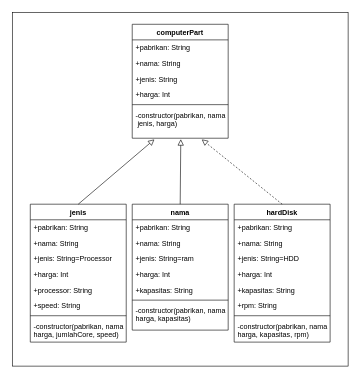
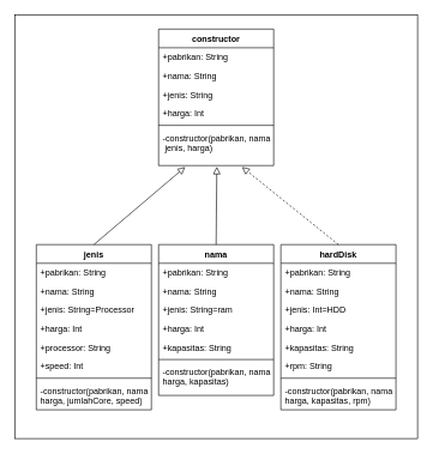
  <mxCell id="0" />
  <mxCell id="1" parent="0" />
  <mxCell id="2" value="" style="rounded=0;whiteSpace=wrap;html=1;" vertex="1" parent="1"><mxGeometry x="20" y="20" width="560" height="590" as="geometry" /></mxCell>
- <mxCell id="3" value="computerPart" style="swimlane;fontStyle=1;align=center;verticalAlign=top;childLayout=stackLayout;horizontal=1;startSize=26;horizontalStack=0;resizeParent=1;resizeParentMax=0;resizeLast=0;collapsible=1;marginBottom=0;" vertex="1" parent="1"><mxGeometry x="220" y="40" width="160" height="190" as="geometry" /></mxCell>
+ <mxCell id="3" value="constructor" style="swimlane;fontStyle=1;align=center;verticalAlign=top;childLayout=stackLayout;horizontal=1;startSize=26;horizontalStack=0;resizeParent=1;resizeParentMax=0;resizeLast=0;collapsible=1;marginBottom=0;" vertex="1" parent="1"><mxGeometry x="220" y="40" width="160" height="190" as="geometry" /></mxCell>
  <mxCell id="4" value="+pabrikan: String" style="text;strokeColor=none;fillColor=none;align=left;verticalAlign=top;spacingLeft=4;spacingRight=4;overflow=hidden;rotatable=0;points=[[0,0.5],[1,0.5]];portConstraint=eastwest;" vertex="1" parent="3"><mxGeometry y="26" width="160" height="26" as="geometry" /></mxCell>
  <mxCell id="5" value="+nama: String" style="text;strokeColor=none;fillColor=none;align=left;verticalAlign=top;spacingLeft=4;spacingRight=4;overflow=hidden;rotatable=0;points=[[0,0.5],[1,0.5]];portConstraint=eastwest;" vertex="1" parent="3"><mxGeometry y="52" width="160" height="26" as="geometry" /></mxCell>
  <mxCell id="6" value="+jenis: String" style="text;strokeColor=none;fillColor=none;align=left;verticalAlign=top;spacingLeft=4;spacingRight=4;overflow=hidden;rotatable=0;points=[[0,0.5],[1,0.5]];portConstraint=eastwest;" vertex="1" parent="3"><mxGeometry y="78" width="160" height="26" as="geometry" /></mxCell>
  <mxCell id="7" value="+harga: Int" style="text;strokeColor=none;fillColor=none;align=left;verticalAlign=top;spacingLeft=4;spacingRight=4;overflow=hidden;rotatable=0;points=[[0,0.5],[1,0.5]];portConstraint=eastwest;" vertex="1" parent="3"><mxGeometry y="104" width="160" height="26" as="geometry" /></mxCell>
  <mxCell id="8" value="" style="line;strokeWidth=1;fillColor=none;align=left;verticalAlign=middle;spacingTop=-1;spacingLeft=3;spacingRight=3;rotatable=0;labelPosition=right;points=[];portConstraint=eastwest;" vertex="1" parent="3"><mxGeometry y="130" width="160" height="8" as="geometry" /></mxCell>
  <mxCell id="9" value="-constructor(pabrikan, nama,&#10; jenis, harga)" style="text;strokeColor=none;fillColor=none;align=left;verticalAlign=top;spacingLeft=4;spacingRight=4;overflow=hidden;rotatable=0;points=[[0,0.5],[1,0.5]];portConstraint=eastwest;" vertex="1" parent="3"><mxGeometry y="138" width="160" height="52" as="geometry" /></mxCell>
  <mxCell id="10" value="jenis" style="swimlane;fontStyle=1;align=center;verticalAlign=top;childLayout=stackLayout;horizontal=1;startSize=26;horizontalStack=0;resizeParent=1;resizeParentMax=0;resizeLast=0;collapsible=1;marginBottom=0;" vertex="1" parent="1"><mxGeometry x="50" y="340" width="160" height="230" as="geometry" /></mxCell>
  <mxCell id="11" value="+pabrikan: String" style="text;strokeColor=none;fillColor=none;align=left;verticalAlign=top;spacingLeft=4;spacingRight=4;overflow=hidden;rotatable=0;points=[[0,0.5],[1,0.5]];portConstraint=eastwest;" vertex="1" parent="10"><mxGeometry y="26" width="160" height="26" as="geometry" /></mxCell>
  <mxCell id="12" value="+nama: String" style="text;strokeColor=none;fillColor=none;align=left;verticalAlign=top;spacingLeft=4;spacingRight=4;overflow=hidden;rotatable=0;points=[[0,0.5],[1,0.5]];portConstraint=eastwest;" vertex="1" parent="10"><mxGeometry y="52" width="160" height="26" as="geometry" /></mxCell>
  <mxCell id="13" value="+jenis: String=Processor" style="text;strokeColor=none;fillColor=none;align=left;verticalAlign=top;spacingLeft=4;spacingRight=4;overflow=hidden;rotatable=0;points=[[0,0.5],[1,0.5]];portConstraint=eastwest;" vertex="1" parent="10"><mxGeometry y="78" width="160" height="26" as="geometry" /></mxCell>
  <mxCell id="14" value="+harga: Int" style="text;strokeColor=none;fillColor=none;align=left;verticalAlign=top;spacingLeft=4;spacingRight=4;overflow=hidden;rotatable=0;points=[[0,0.5],[1,0.5]];portConstraint=eastwest;" vertex="1" parent="10"><mxGeometry y="104" width="160" height="26" as="geometry" /></mxCell>
  <mxCell id="15" value="+processor: String" style="text;strokeColor=none;fillColor=none;align=left;verticalAlign=top;spacingLeft=4;spacingRight=4;overflow=hidden;rotatable=0;points=[[0,0.5],[1,0.5]];portConstraint=eastwest;" vertex="1" parent="10"><mxGeometry y="130" width="160" height="26" as="geometry" /></mxCell>
- <mxCell id="16" value="+speed: String" style="text;strokeColor=none;fillColor=none;align=left;verticalAlign=top;spacingLeft=4;spacingRight=4;overflow=hidden;rotatable=0;points=[[0,0.5],[1,0.5]];portConstraint=eastwest;" vertex="1" parent="10"><mxGeometry y="156" width="160" height="26" as="geometry" /></mxCell>
+ <mxCell id="16" value="+speed: Int" style="text;strokeColor=none;fillColor=none;align=left;verticalAlign=top;spacingLeft=4;spacingRight=4;overflow=hidden;rotatable=0;points=[[0,0.5],[1,0.5]];portConstraint=eastwest;" vertex="1" parent="10"><mxGeometry y="156" width="160" height="26" as="geometry" /></mxCell>
  <mxCell id="17" value="" style="line;strokeWidth=1;fillColor=none;align=left;verticalAlign=middle;spacingTop=-1;spacingLeft=3;spacingRight=3;rotatable=0;labelPosition=right;points=[];portConstraint=eastwest;" vertex="1" parent="10"><mxGeometry y="182" width="160" height="8" as="geometry" /></mxCell>
  <mxCell id="18" value="-constructor(pabrikan, nama,&#10;harga, jumlahCore, speed)" style="text;strokeColor=none;fillColor=none;align=left;verticalAlign=top;spacingLeft=4;spacingRight=4;overflow=hidden;rotatable=0;points=[[0,0.5],[1,0.5]];portConstraint=eastwest;" vertex="1" parent="10"><mxGeometry y="190" width="160" height="40" as="geometry" /></mxCell>
  <mxCell id="19" value="nama" style="swimlane;fontStyle=1;align=center;verticalAlign=top;childLayout=stackLayout;horizontal=1;startSize=26;horizontalStack=0;resizeParent=1;resizeParentMax=0;resizeLast=0;collapsible=1;marginBottom=0;" vertex="1" parent="1"><mxGeometry x="220" y="340" width="160" height="210" as="geometry" /></mxCell>
  <mxCell id="20" value="+pabrikan: String" style="text;strokeColor=none;fillColor=none;align=left;verticalAlign=top;spacingLeft=4;spacingRight=4;overflow=hidden;rotatable=0;points=[[0,0.5],[1,0.5]];portConstraint=eastwest;" vertex="1" parent="19"><mxGeometry y="26" width="160" height="26" as="geometry" /></mxCell>
  <mxCell id="21" value="+nama: String" style="text;strokeColor=none;fillColor=none;align=left;verticalAlign=top;spacingLeft=4;spacingRight=4;overflow=hidden;rotatable=0;points=[[0,0.5],[1,0.5]];portConstraint=eastwest;" vertex="1" parent="19"><mxGeometry y="52" width="160" height="26" as="geometry" /></mxCell>
  <mxCell id="22" value="+jenis: String=ram" style="text;strokeColor=none;fillColor=none;align=left;verticalAlign=top;spacingLeft=4;spacingRight=4;overflow=hidden;rotatable=0;points=[[0,0.5],[1,0.5]];portConstraint=eastwest;" vertex="1" parent="19"><mxGeometry y="78" width="160" height="26" as="geometry" /></mxCell>
  <mxCell id="23" value="+harga: Int" style="text;strokeColor=none;fillColor=none;align=left;verticalAlign=top;spacingLeft=4;spacingRight=4;overflow=hidden;rotatable=0;points=[[0,0.5],[1,0.5]];portConstraint=eastwest;" vertex="1" parent="19"><mxGeometry y="104" width="160" height="26" as="geometry" /></mxCell>
  <mxCell id="24" value="+kapasitas: String" style="text;strokeColor=none;fillColor=none;align=left;verticalAlign=top;spacingLeft=4;spacingRight=4;overflow=hidden;rotatable=0;points=[[0,0.5],[1,0.5]];portConstraint=eastwest;" vertex="1" parent="19"><mxGeometry y="130" width="160" height="26" as="geometry" /></mxCell>
  <mxCell id="25" value="" style="line;strokeWidth=1;fillColor=none;align=left;verticalAlign=middle;spacingTop=-1;spacingLeft=3;spacingRight=3;rotatable=0;labelPosition=right;points=[];portConstraint=eastwest;" vertex="1" parent="19"><mxGeometry y="156" width="160" height="8" as="geometry" /></mxCell>
  <mxCell id="26" value="-constructor(pabrikan, nama, &#10;harga, kapasitas)" style="text;strokeColor=none;fillColor=none;align=left;verticalAlign=top;spacingLeft=4;spacingRight=4;overflow=hidden;rotatable=0;points=[[0,0.5],[1,0.5]];portConstraint=eastwest;" vertex="1" parent="19"><mxGeometry y="164" width="160" height="46" as="geometry" /></mxCell>
  <mxCell id="27" value="hardDisk" style="swimlane;fontStyle=1;align=center;verticalAlign=top;childLayout=stackLayout;horizontal=1;startSize=26;horizontalStack=0;resizeParent=1;resizeParentMax=0;resizeLast=0;collapsible=1;marginBottom=0;" vertex="1" parent="1"><mxGeometry x="390" y="340" width="160" height="230" as="geometry" /></mxCell>
  <mxCell id="28" value="+pabrikan: String" style="text;strokeColor=none;fillColor=none;align=left;verticalAlign=top;spacingLeft=4;spacingRight=4;overflow=hidden;rotatable=0;points=[[0,0.5],[1,0.5]];portConstraint=eastwest;" vertex="1" parent="27"><mxGeometry y="26" width="160" height="26" as="geometry" /></mxCell>
  <mxCell id="29" value="+nama: String" style="text;strokeColor=none;fillColor=none;align=left;verticalAlign=top;spacingLeft=4;spacingRight=4;overflow=hidden;rotatable=0;points=[[0,0.5],[1,0.5]];portConstraint=eastwest;" vertex="1" parent="27"><mxGeometry y="52" width="160" height="26" as="geometry" /></mxCell>
- <mxCell id="30" value="+jenis: String=HDD" style="text;strokeColor=none;fillColor=none;align=left;verticalAlign=top;spacingLeft=4;spacingRight=4;overflow=hidden;rotatable=0;points=[[0,0.5],[1,0.5]];portConstraint=eastwest;" vertex="1" parent="27"><mxGeometry y="78" width="160" height="26" as="geometry" /></mxCell>
+ <mxCell id="30" value="+jenis: Int=HDD" style="text;strokeColor=none;fillColor=none;align=left;verticalAlign=top;spacingLeft=4;spacingRight=4;overflow=hidden;rotatable=0;points=[[0,0.5],[1,0.5]];portConstraint=eastwest;" vertex="1" parent="27"><mxGeometry y="78" width="160" height="26" as="geometry" /></mxCell>
  <mxCell id="31" value="+harga: Int" style="text;strokeColor=none;fillColor=none;align=left;verticalAlign=top;spacingLeft=4;spacingRight=4;overflow=hidden;rotatable=0;points=[[0,0.5],[1,0.5]];portConstraint=eastwest;" vertex="1" parent="27"><mxGeometry y="104" width="160" height="26" as="geometry" /></mxCell>
  <mxCell id="32" value="+kapasitas: String" style="text;strokeColor=none;fillColor=none;align=left;verticalAlign=top;spacingLeft=4;spacingRight=4;overflow=hidden;rotatable=0;points=[[0,0.5],[1,0.5]];portConstraint=eastwest;" vertex="1" parent="27"><mxGeometry y="130" width="160" height="26" as="geometry" /></mxCell>
  <mxCell id="33" value="+rpm: String" style="text;strokeColor=none;fillColor=none;align=left;verticalAlign=top;spacingLeft=4;spacingRight=4;overflow=hidden;rotatable=0;points=[[0,0.5],[1,0.5]];portConstraint=eastwest;" vertex="1" parent="27"><mxGeometry y="156" width="160" height="26" as="geometry" /></mxCell>
  <mxCell id="34" value="" style="line;strokeWidth=1;fillColor=none;align=left;verticalAlign=middle;spacingTop=-1;spacingLeft=3;spacingRight=3;rotatable=0;labelPosition=right;points=[];portConstraint=eastwest;" vertex="1" parent="27"><mxGeometry y="182" width="160" height="8" as="geometry" /></mxCell>
  <mxCell id="35" value="-constructor(pabrikan, nama, &#10;harga, kapasitas, rpm)" style="text;strokeColor=none;fillColor=none;align=left;verticalAlign=top;spacingLeft=4;spacingRight=4;overflow=hidden;rotatable=0;points=[[0,0.5],[1,0.5]];portConstraint=eastwest;" vertex="1" parent="27"><mxGeometry y="190" width="160" height="40" as="geometry" /></mxCell>
  <mxCell id="36" value="" style="endArrow=block;html=1;rounded=0;align=center;verticalAlign=bottom;endFill=0;labelBackgroundColor=none;endSize=8;exitX=0.5;exitY=0;exitDx=0;exitDy=0;entryX=0.506;entryY=1.031;entryDx=0;entryDy=0;entryPerimeter=0;" edge="1" parent="1" source="19" target="9"><mxGeometry relative="1" as="geometry"><mxPoint x="230" y="300" as="sourcePoint" /><mxPoint x="300" y="230" as="targetPoint" /></mxGeometry></mxCell>
  <mxCell id="37" value="" style="endArrow=block;html=1;rounded=0;align=center;verticalAlign=bottom;endFill=0;labelBackgroundColor=none;endSize=8;exitX=0.5;exitY=0;exitDx=0;exitDy=0;entryX=0.231;entryY=1.038;entryDx=0;entryDy=0;entryPerimeter=0;" edge="1" parent="1" source="10" target="9"><mxGeometry relative="1" as="geometry"><mxPoint x="310" y="350" as="sourcePoint" /><mxPoint x="310" y="220.006" as="targetPoint" /></mxGeometry></mxCell>
  <mxCell id="38" value="" style="endArrow=block;html=1;rounded=0;align=center;verticalAlign=bottom;endFill=0;labelBackgroundColor=none;endSize=8;exitX=0.5;exitY=0;exitDx=0;exitDy=0;entryX=0.725;entryY=1.038;entryDx=0;entryDy=0;entryPerimeter=0;dashed=1;" edge="1" parent="1" source="27" target="9"><mxGeometry relative="1" as="geometry"><mxPoint x="310" y="350" as="sourcePoint" /><mxPoint x="310" y="220.006" as="targetPoint" /></mxGeometry></mxCell>
